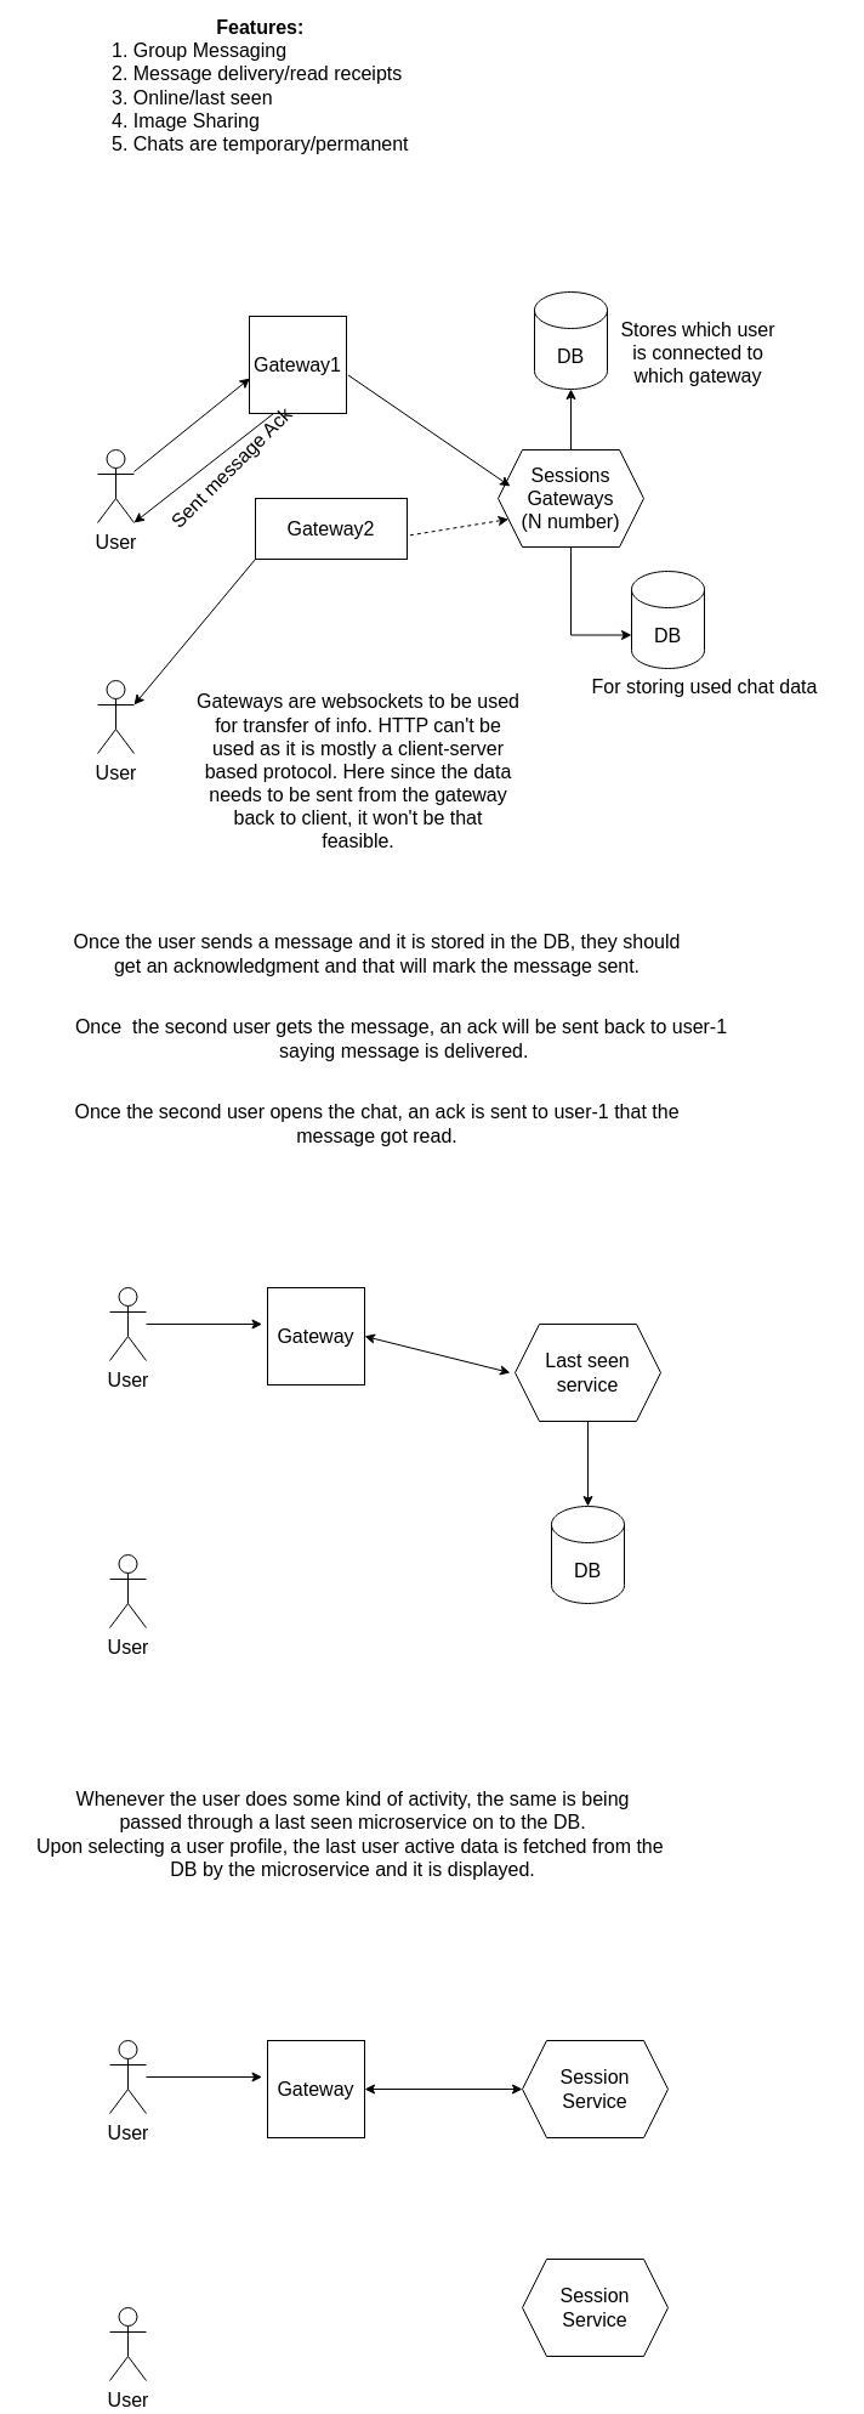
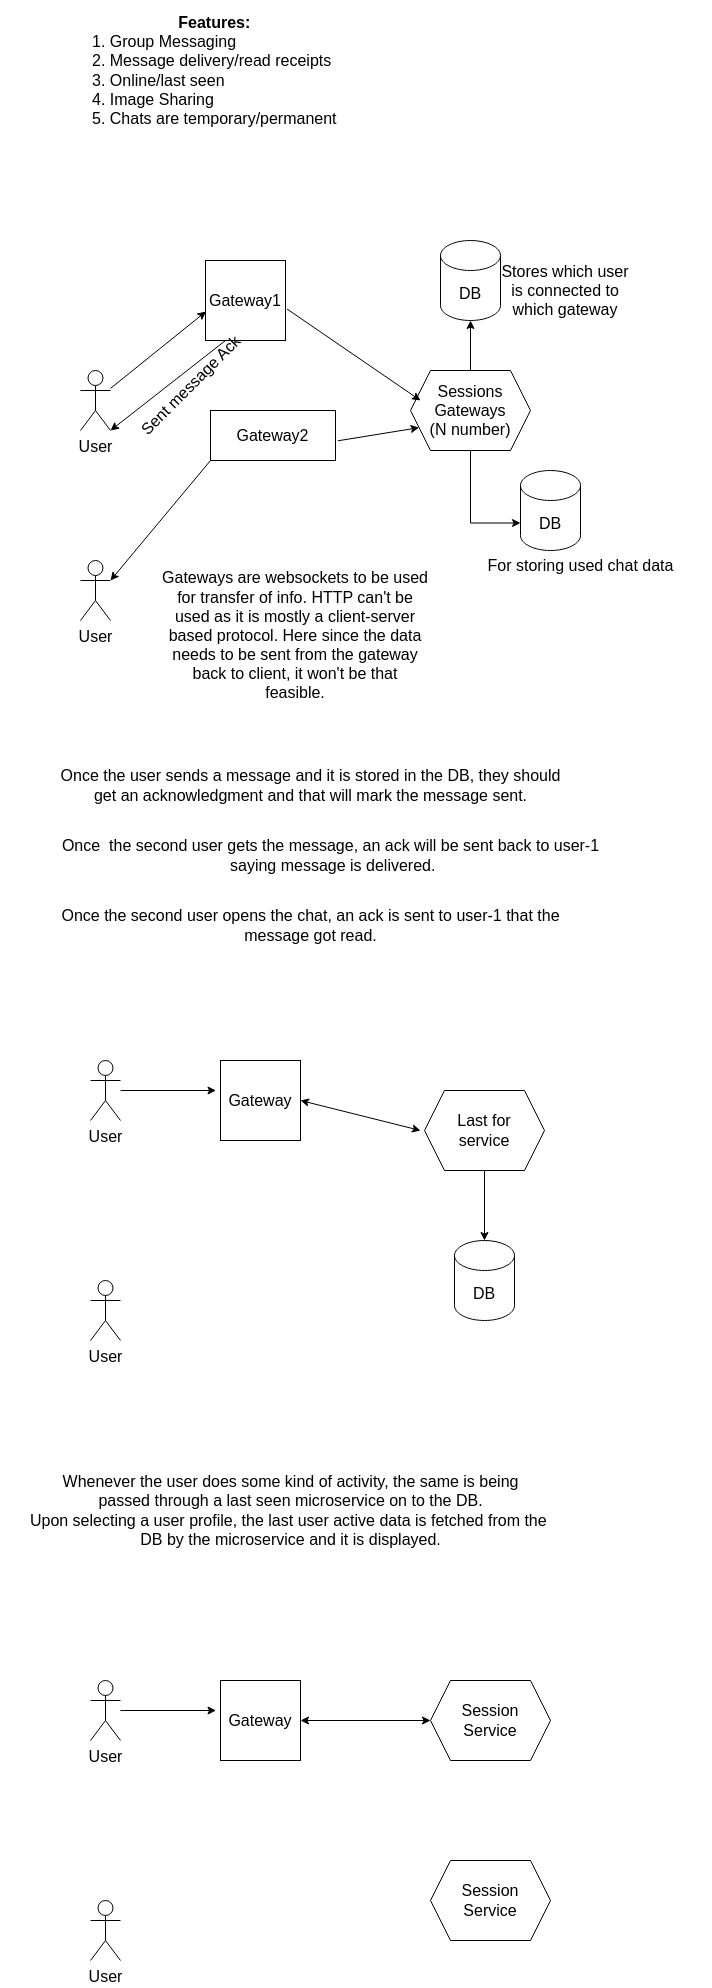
  <mxCell id="0" />
  <mxCell id="1" parent="0" />
  <mxCell id="2" value="&lt;div style=&quot;text-align: center; font-size: 16px;&quot;&gt;&lt;font style=&quot;font-size: 16px;&quot;&gt;&lt;b&gt;&lt;font style=&quot;background-color: initial; font-size: 16px;&quot;&gt;Features&lt;/font&gt;&lt;span style=&quot;background-color: initial;&quot;&gt;:&lt;/span&gt;&lt;/b&gt;&lt;/font&gt;&lt;/div&gt;&lt;font style=&quot;font-size: 16px;&quot;&gt;1. Group Messaging&lt;br&gt;2. Message delivery/read receipts&lt;br&gt;3. Online/last seen&lt;br&gt;4. Image Sharing&lt;br&gt;5. Chats are temporary/permanent&lt;/font&gt;" style="text;html=1;strokeColor=none;fillColor=none;align=left;verticalAlign=middle;whiteSpace=wrap;rounded=0;" vertex="1" parent="1"><mxGeometry x="90" y="20" width="320" height="100" as="geometry" /></mxCell>
  <mxCell id="3" value="User" style="shape=umlActor;verticalLabelPosition=bottom;verticalAlign=top;html=1;outlineConnect=0;fontSize=16;" vertex="1" parent="1"><mxGeometry x="80" y="370" width="30" height="60" as="geometry" /></mxCell>
  <mxCell id="4" value="Gateway1" style="whiteSpace=wrap;html=1;aspect=fixed;fontSize=16;" vertex="1" parent="1"><mxGeometry x="205" y="260" width="80" height="80" as="geometry" /></mxCell>
  <mxCell id="5" value="Gateway2" style="whiteSpace=wrap;html=1;aspect=fixed;fontSize=16;" vertex="1" parent="1"><mxGeometry x="210" y="410" width="125" height="50" as="geometry" /></mxCell>
  <mxCell id="6" value="User" style="shape=umlActor;verticalLabelPosition=bottom;verticalAlign=top;html=1;outlineConnect=0;fontSize=16;" vertex="1" parent="1"><mxGeometry x="80" y="560" width="30" height="60" as="geometry" /></mxCell>
  <mxCell id="7" style="edgeStyle=orthogonalEdgeStyle;rounded=0;orthogonalLoop=1;jettySize=auto;html=1;exitX=0.5;exitY=0;exitDx=0;exitDy=0;entryX=0.5;entryY=1;entryDx=0;entryDy=0;entryPerimeter=0;fontSize=16;" edge="1" parent="1" source="9" target="13"><mxGeometry relative="1" as="geometry" /></mxCell>
  <mxCell id="8" style="edgeStyle=orthogonalEdgeStyle;rounded=0;orthogonalLoop=1;jettySize=auto;html=1;entryX=0;entryY=0;entryDx=0;entryDy=52.5;entryPerimeter=0;fontSize=16;" edge="1" parent="1" source="9" target="17"><mxGeometry relative="1" as="geometry" /></mxCell>
  <mxCell id="9" value="Sessions&lt;br&gt;Gateways&lt;br&gt;(N number)" style="shape=hexagon;perimeter=hexagonPerimeter2;whiteSpace=wrap;html=1;fixedSize=1;fontSize=16;" vertex="1" parent="1"><mxGeometry x="410" y="370" width="120" height="80" as="geometry" /></mxCell>
  <mxCell id="10" value="" style="endArrow=classic;html=1;rounded=0;fontSize=16;exitX=1.019;exitY=0.606;exitDx=0;exitDy=0;exitPerimeter=0;" edge="1" parent="1" source="4"><mxGeometry width="50" height="50" relative="1" as="geometry"><mxPoint x="370" y="450" as="sourcePoint" /><mxPoint x="420" y="400" as="targetPoint" /></mxGeometry></mxCell>
- <mxCell id="11" value="" style="endArrow=classic;html=1;rounded=0;fontSize=16;exitX=1.019;exitY=0.606;exitDx=0;exitDy=0;exitPerimeter=0;entryX=0;entryY=0.75;entryDx=0;entryDy=0;dashed=1;" edge="1" parent="1" source="5" target="9"><mxGeometry width="50" height="50" relative="1" as="geometry"><mxPoint x="370" y="450" as="sourcePoint" /><mxPoint x="420" y="400" as="targetPoint" /></mxGeometry></mxCell>
- <mxCell id="12" value="Stores which user is connected to which gateway" style="text;html=1;strokeColor=none;fillColor=none;align=center;verticalAlign=middle;whiteSpace=wrap;rounded=0;fontSize=16;" vertex="1" parent="1"><mxGeometry x="510" y="265" width="130" height="50" as="geometry" /></mxCell>
+ <mxCell id="11" value="" style="endArrow=classic;html=1;rounded=0;fontSize=16;exitX=1.019;exitY=0.606;exitDx=0;exitDy=0;exitPerimeter=0;entryX=0;entryY=0.75;entryDx=0;entryDy=0;" edge="1" parent="1" source="5" target="9"><mxGeometry width="50" height="50" relative="1" as="geometry"><mxPoint x="370" y="450" as="sourcePoint" /><mxPoint x="420" y="400" as="targetPoint" /></mxGeometry></mxCell>
+ <mxCell id="12" value="Stores which user is connected to which gateway" style="text;html=1;strokeColor=none;fillColor=none;align=center;verticalAlign=middle;whiteSpace=wrap;rounded=0;fontSize=16;" vertex="1" parent="1"><mxGeometry x="500" y="265" width="130" height="50" as="geometry" /></mxCell>
  <mxCell id="13" value="DB" style="shape=cylinder3;whiteSpace=wrap;html=1;boundedLbl=1;backgroundOutline=1;size=15;rounded=0;shadow=0;sketch=0;fontSize=16;" vertex="1" parent="1"><mxGeometry x="440" y="240" width="60" height="80" as="geometry" /></mxCell>
  <mxCell id="14" value="" style="endArrow=classic;html=1;rounded=0;fontSize=16;entryX=0.006;entryY=0.638;entryDx=0;entryDy=0;entryPerimeter=0;" edge="1" parent="1" source="3" target="4"><mxGeometry width="50" height="50" relative="1" as="geometry"><mxPoint x="140" y="370" as="sourcePoint" /><mxPoint x="190" y="320" as="targetPoint" /></mxGeometry></mxCell>
  <mxCell id="15" value="" style="endArrow=classic;html=1;rounded=0;fontSize=16;entryX=1;entryY=0.333;entryDx=0;entryDy=0;entryPerimeter=0;exitX=0;exitY=1;exitDx=0;exitDy=0;" edge="1" parent="1" source="5" target="6"><mxGeometry width="50" height="50" relative="1" as="geometry"><mxPoint x="210" y="500" as="sourcePoint" /><mxPoint x="140" y="560" as="targetPoint" /></mxGeometry></mxCell>
  <mxCell id="16" value="Gateways are websockets to be used for transfer of info. HTTP can't be used as it is mostly a client-server based protocol. Here since the data needs to be sent from the gateway back to client, it won't be that feasible." style="text;html=1;strokeColor=none;fillColor=none;align=center;verticalAlign=middle;whiteSpace=wrap;rounded=0;shadow=0;sketch=0;fontSize=16;" vertex="1" parent="1"><mxGeometry x="160" y="620" width="270" height="30" as="geometry" /></mxCell>
  <mxCell id="17" value="DB" style="shape=cylinder3;whiteSpace=wrap;html=1;boundedLbl=1;backgroundOutline=1;size=15;rounded=0;shadow=0;sketch=0;fontSize=16;" vertex="1" parent="1"><mxGeometry x="520" y="470" width="60" height="80" as="geometry" /></mxCell>
  <mxCell id="18" value="For storing used chat data" style="text;html=1;align=center;verticalAlign=middle;resizable=0;points=[];autosize=1;strokeColor=none;fillColor=none;fontSize=16;" vertex="1" parent="1"><mxGeometry x="470" y="550" width="220" height="30" as="geometry" /></mxCell>
  <mxCell id="19" value="Once the user sends a message and it is stored in the DB, they should&lt;br&gt;get an acknowledgment and that will mark the message sent." style="text;html=1;align=center;verticalAlign=middle;resizable=0;points=[];autosize=1;strokeColor=none;fillColor=none;fontSize=16;" vertex="1" parent="1"><mxGeometry x="50" y="760" width="520" height="50" as="geometry" /></mxCell>
  <mxCell id="20" value="" style="endArrow=classic;html=1;rounded=0;fontSize=16;exitX=0.25;exitY=1;exitDx=0;exitDy=0;entryX=1;entryY=1;entryDx=0;entryDy=0;entryPerimeter=0;" edge="1" parent="1" source="4" target="3"><mxGeometry width="50" height="50" relative="1" as="geometry"><mxPoint x="420" y="670" as="sourcePoint" /><mxPoint x="470" y="620" as="targetPoint" /></mxGeometry></mxCell>
  <mxCell id="21" value="Sent message Ack" style="text;html=1;align=center;verticalAlign=middle;resizable=0;points=[];autosize=1;strokeColor=none;fillColor=none;fontSize=16;rotation=-45;" vertex="1" parent="1"><mxGeometry x="110" y="370" width="160" height="30" as="geometry" /></mxCell>
  <mxCell id="22" value="Once&amp;nbsp; the second user gets the message, an ack will be sent back to user-1&lt;br&gt;&amp;nbsp;saying message is delivered." style="text;html=1;align=center;verticalAlign=middle;resizable=0;points=[];autosize=1;strokeColor=none;fillColor=none;fontSize=16;" vertex="1" parent="1"><mxGeometry x="50" y="830" width="560" height="50" as="geometry" /></mxCell>
  <mxCell id="23" value="Once the second user opens the chat, an ack is sent to user-1 that the &lt;br&gt;message got read." style="text;html=1;align=center;verticalAlign=middle;resizable=0;points=[];autosize=1;strokeColor=none;fillColor=none;fontSize=16;" vertex="1" parent="1"><mxGeometry x="50" y="900" width="520" height="50" as="geometry" /></mxCell>
  <mxCell id="24" style="edgeStyle=orthogonalEdgeStyle;rounded=0;orthogonalLoop=1;jettySize=auto;html=1;entryX=-0.056;entryY=0.375;entryDx=0;entryDy=0;entryPerimeter=0;fontSize=16;" edge="1" parent="1" source="25" target="26"><mxGeometry relative="1" as="geometry" /></mxCell>
  <mxCell id="25" value="User" style="shape=umlActor;verticalLabelPosition=bottom;verticalAlign=top;html=1;outlineConnect=0;rounded=0;shadow=0;sketch=0;fontSize=16;" vertex="1" parent="1"><mxGeometry x="90" y="1060" width="30" height="60" as="geometry" /></mxCell>
  <mxCell id="26" value="Gateway" style="whiteSpace=wrap;html=1;aspect=fixed;rounded=0;shadow=0;sketch=0;fontSize=16;" vertex="1" parent="1"><mxGeometry x="220" y="1060" width="80" height="80" as="geometry" /></mxCell>
  <mxCell id="27" style="edgeStyle=orthogonalEdgeStyle;rounded=0;orthogonalLoop=1;jettySize=auto;html=1;fontSize=16;" edge="1" parent="1" source="28" target="29"><mxGeometry relative="1" as="geometry" /></mxCell>
- <mxCell id="28" value="Last seen&lt;br&gt;service" style="shape=hexagon;perimeter=hexagonPerimeter2;whiteSpace=wrap;html=1;fixedSize=1;rounded=0;shadow=0;sketch=0;fontSize=16;" vertex="1" parent="1"><mxGeometry x="424" y="1090" width="120" height="80" as="geometry" /></mxCell>
+ <mxCell id="28" value="Last for&lt;br&gt;service" style="shape=hexagon;perimeter=hexagonPerimeter2;whiteSpace=wrap;html=1;fixedSize=1;rounded=0;shadow=0;sketch=0;fontSize=16;" vertex="1" parent="1"><mxGeometry x="424" y="1090" width="120" height="80" as="geometry" /></mxCell>
  <mxCell id="29" value="DB" style="shape=cylinder3;whiteSpace=wrap;html=1;boundedLbl=1;backgroundOutline=1;size=15;rounded=0;shadow=0;sketch=0;fontSize=16;" vertex="1" parent="1"><mxGeometry x="454" y="1240" width="60" height="80" as="geometry" /></mxCell>
  <mxCell id="30" value="User" style="shape=umlActor;verticalLabelPosition=bottom;verticalAlign=top;html=1;outlineConnect=0;rounded=0;shadow=0;sketch=0;fontSize=16;" vertex="1" parent="1"><mxGeometry x="90" y="1280" width="30" height="60" as="geometry" /></mxCell>
  <mxCell id="31" value="" style="endArrow=classic;startArrow=classic;html=1;rounded=0;fontSize=16;exitX=1;exitY=0.5;exitDx=0;exitDy=0;" edge="1" parent="1" source="26"><mxGeometry width="50" height="50" relative="1" as="geometry"><mxPoint x="420" y="1090" as="sourcePoint" /><mxPoint x="420" y="1130" as="targetPoint" /></mxGeometry></mxCell>
  <mxCell id="32" value="Whenever the user does some kind of activity, the same is being&lt;br&gt;passed through a last seen microservice on to the DB.&lt;br&gt;Upon selecting a user profile, the last user active data is fetched from the&amp;nbsp;&lt;br&gt;DB by the microservice and it is displayed." style="text;html=1;align=center;verticalAlign=middle;resizable=0;points=[];autosize=1;strokeColor=none;fillColor=none;fontSize=16;" vertex="1" parent="1"><mxGeometry x="20" y="1465" width="540" height="90" as="geometry" /></mxCell>
  <mxCell id="33" style="edgeStyle=orthogonalEdgeStyle;rounded=0;orthogonalLoop=1;jettySize=auto;html=1;entryX=-0.056;entryY=0.375;entryDx=0;entryDy=0;entryPerimeter=0;fontSize=16;" edge="1" parent="1" source="34" target="35"><mxGeometry relative="1" as="geometry" /></mxCell>
  <mxCell id="34" value="User" style="shape=umlActor;verticalLabelPosition=bottom;verticalAlign=top;html=1;outlineConnect=0;rounded=0;shadow=0;sketch=0;fontSize=16;" vertex="1" parent="1"><mxGeometry x="90" y="1680" width="30" height="60" as="geometry" /></mxCell>
  <mxCell id="35" value="Gateway" style="whiteSpace=wrap;html=1;aspect=fixed;rounded=0;shadow=0;sketch=0;fontSize=16;" vertex="1" parent="1"><mxGeometry x="220" y="1680" width="80" height="80" as="geometry" /></mxCell>
  <mxCell id="36" value="Session &lt;br&gt;Service" style="shape=hexagon;perimeter=hexagonPerimeter2;whiteSpace=wrap;html=1;fixedSize=1;rounded=0;shadow=0;sketch=0;fontSize=16;" vertex="1" parent="1"><mxGeometry x="430" y="1680" width="120" height="80" as="geometry" /></mxCell>
  <mxCell id="37" value="User" style="shape=umlActor;verticalLabelPosition=bottom;verticalAlign=top;html=1;outlineConnect=0;rounded=0;shadow=0;sketch=0;fontSize=16;" vertex="1" parent="1"><mxGeometry x="90" y="1900" width="30" height="60" as="geometry" /></mxCell>
  <mxCell id="38" value="" style="endArrow=classic;startArrow=classic;html=1;rounded=0;fontSize=16;exitX=1;exitY=0.5;exitDx=0;exitDy=0;entryX=0;entryY=0.5;entryDx=0;entryDy=0;" edge="1" parent="1" source="35" target="36"><mxGeometry width="50" height="50" relative="1" as="geometry"><mxPoint x="420" y="1710" as="sourcePoint" /><mxPoint x="420" y="1750" as="targetPoint" /></mxGeometry></mxCell>
  <mxCell id="39" value="Session &lt;br&gt;Service" style="shape=hexagon;perimeter=hexagonPerimeter2;whiteSpace=wrap;html=1;fixedSize=1;rounded=0;shadow=0;sketch=0;fontSize=16;" vertex="1" parent="1"><mxGeometry x="430" y="1860" width="120" height="80" as="geometry" /></mxCell>
